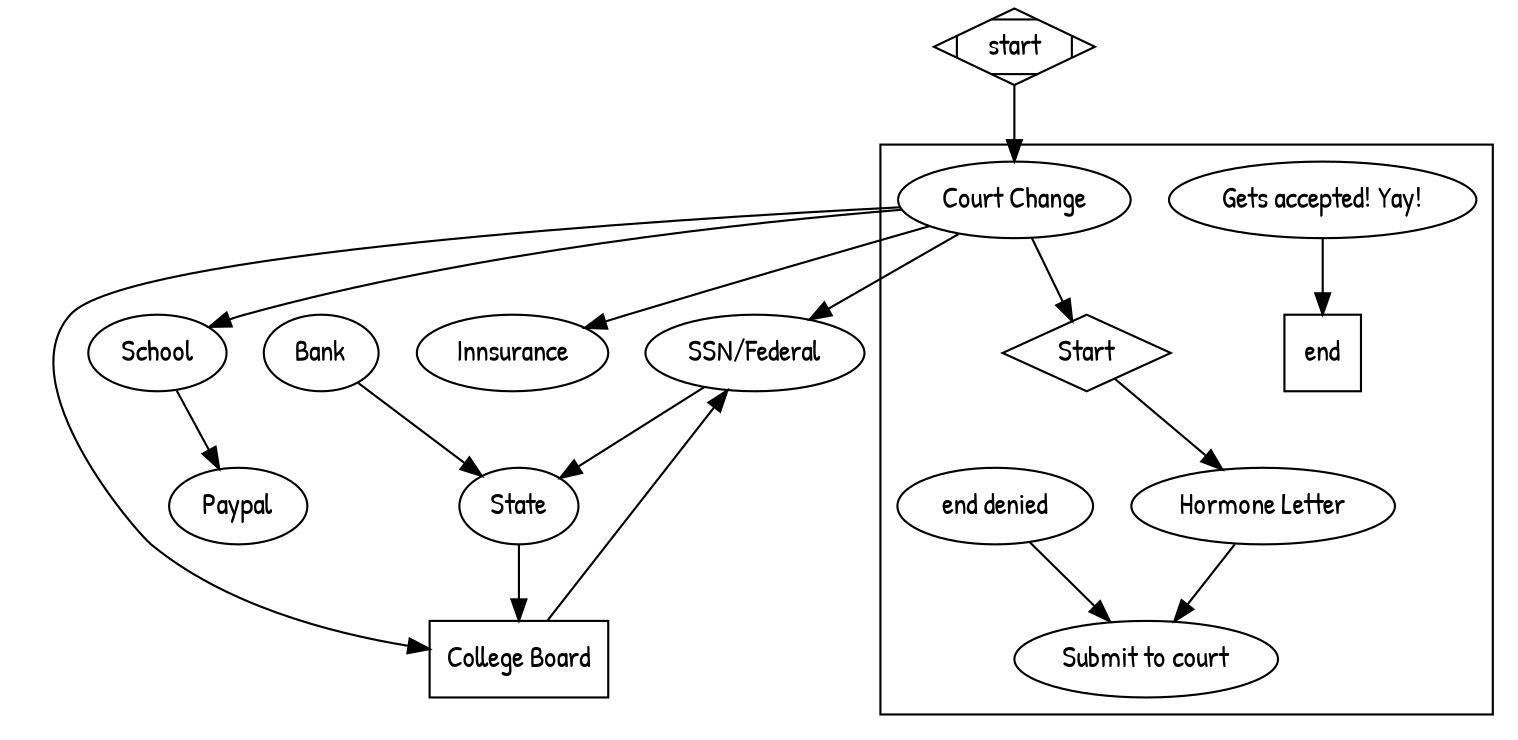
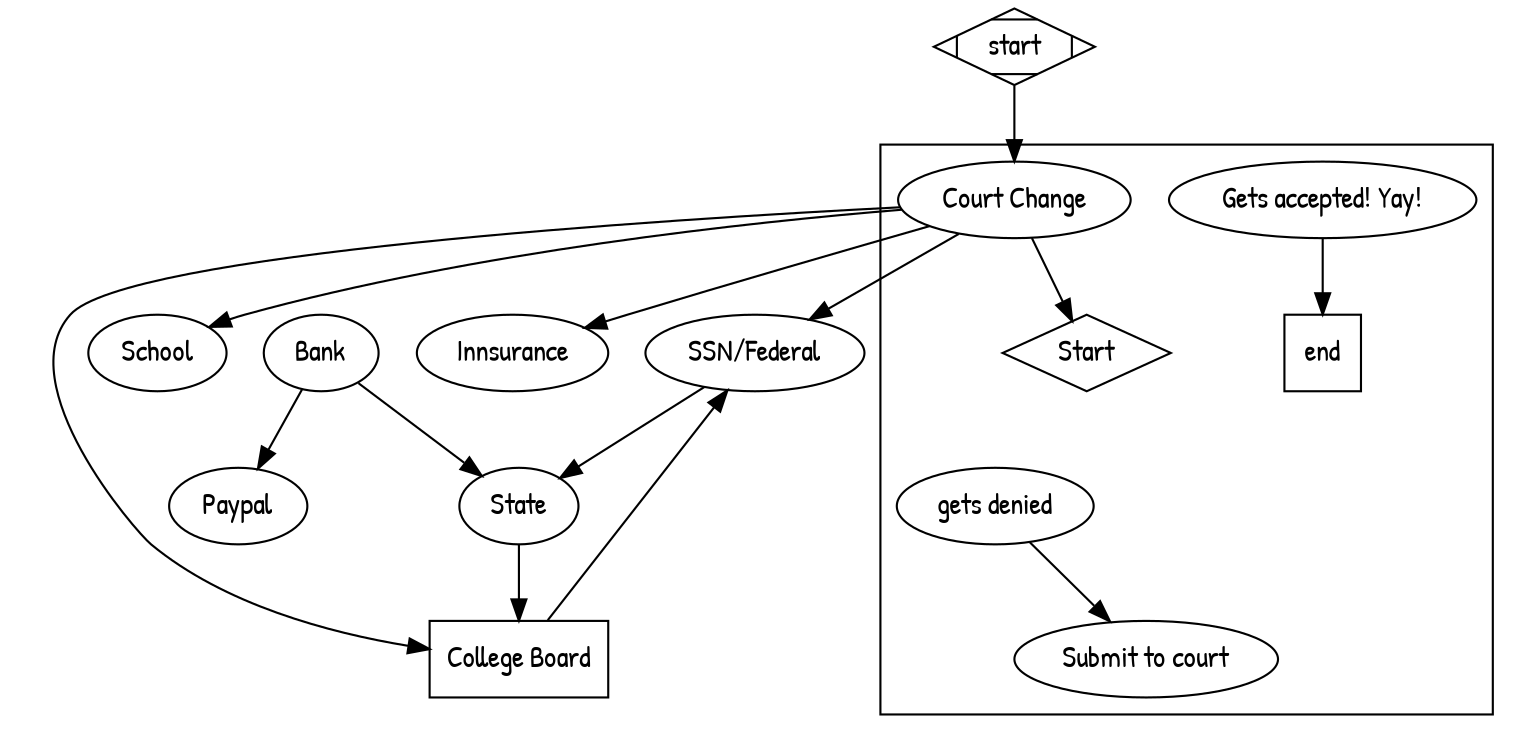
  digraph {
    fontname="Patrick Hand"
    node [fontname="Patrick Hand"]
    edge [fontname="Patrick Hand"]
    n1 [label="Court Change"]
    Start [shape=diamond]
-   n3 [label="Hormone Letter"]
    end [shape=square]
    n5 [label="Submit to court"]
-   n6 [label="end denied"]
+   n6 [label="gets denied"]
    n7 [label="Gets accepted! Yay!"]
    n8 [label="SSN/Federal"]
    School
    Innsurance
    n11 [label="College Board" shape=Mrect]
    start [shape=Mdiamond]
    State
    Bank
    Paypal
    subgraph cluster_1 {
      n1
      Start
-     n3
      end
      n5
      n6
      n7
    }
    n1 -> Start
    n1 -> n8
    n1 -> School
    n1 -> Innsurance
    n1 -> n11
-   Start -> n3
-   n3 -> n5
    n6 -> n5
    n7 -> end
    n8 -> State
    n11 -> n8
    start -> n1
    State -> n11
    Bank -> State
-   School -> Paypal
+   Bank -> Paypal
  }
